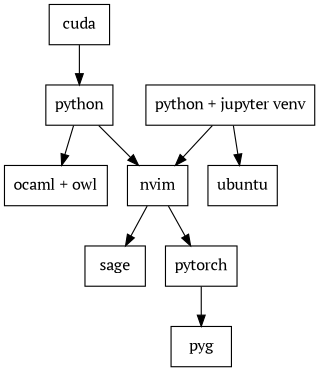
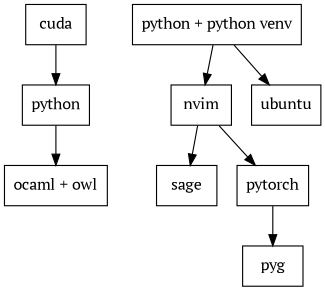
  digraph {
    fontname="PT Serif"
    node [fontname="PT Serif" shape=rectangle]
    edge [fontname="PT Serif"]
    n1 [label=cuda]
    n2 [label=python]
    n3 [label=nvim]
    n4 [label="ocaml + owl"]
    n5 [label=sage]
    n6 [label=pytorch]
    n7 [label=pyg]
    n8 [label=ubuntu]
-   n9 [label="python + jupyter venv"]
+   n9 [label="python + python venv"]
    n1 -> n2
-   n2 -> n3
    n2 -> n4
    n3 -> n5
    n3 -> n6
    n6 -> n7
    n9 -> n3
    n9 -> n8
  }
